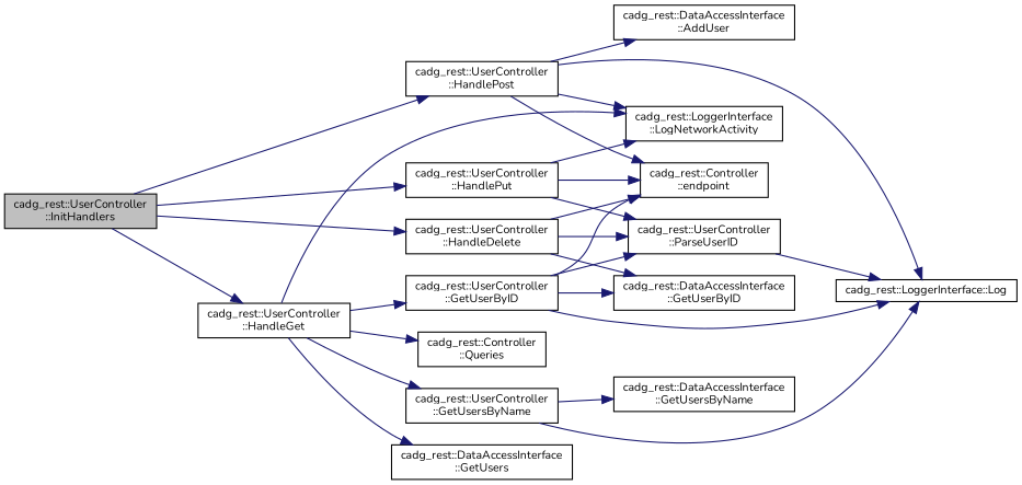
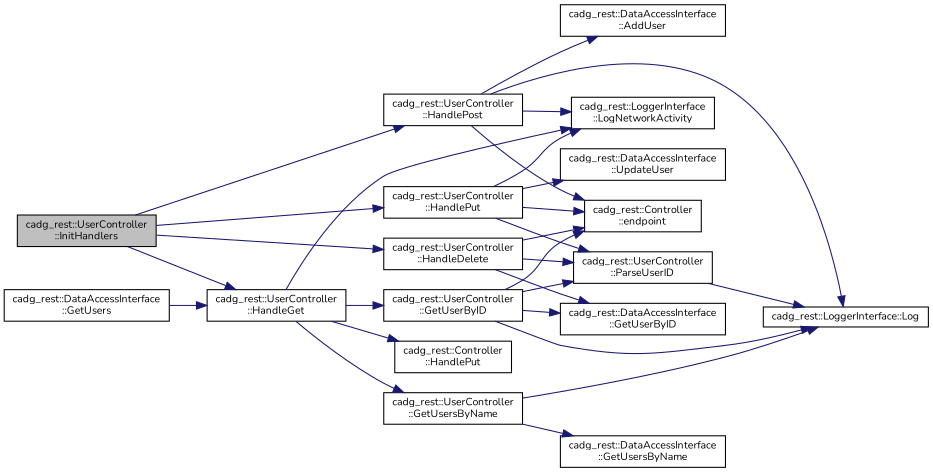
  digraph {
    fontname=Nunito
    rankdir=LR
    node [color=black fillcolor=white fontname=Nunito fontsize=10 shape=record style=filled]
    edge [color=midnightblue fontname=Nunito fontsize=10 labelfontname=Helvetica labelfontsize=10 style=solid]
    n1 [fillcolor=grey75 fontcolor=black height=0.2 label="cadg_rest::UserController\l::InitHandlers" width=0.4]
    n2 [height=0.2 label="cadg_rest::UserController\l::HandleGet" width=0.4]
    n3 [height=0.2 label="cadg_rest::UserController\l::HandlePut" width=0.4]
    n4 [height=0.2 label="cadg_rest::UserController\l::HandlePost" width=0.4]
    n5 [height=0.2 label="cadg_rest::UserController\l::HandleDelete" width=0.4]
    n6 [height=0.2 label="cadg_rest::LoggerInterface\l::LogNetworkActivity" width=0.4]
-   n7 [height=0.2 label="cadg_rest::Controller\l::Queries" width=0.4]
+   n7 [height=0.2 label="cadg_rest::Controller\l::HandlePut" width=0.4]
    n8 [height=0.2 label="cadg_rest::UserController\l::GetUserByID" width=0.4]
    n9 [height=0.2 label="cadg_rest::UserController\l::GetUsersByName" width=0.4]
    n10 [height=0.2 label="cadg_rest::DataAccessInterface\l::GetUsers" width=0.4]
    n11 [height=0.2 label="cadg_rest::Controller\l::endpoint" width=0.4]
    n12 [height=0.2 label="cadg_rest::UserController\l::ParseUserID" width=0.4]
+   n13 [height=0.2 label="cadg_rest::DataAccessInterface\l::UpdateUser" width=0.4]
    n14 [height=0.2 label="cadg_rest::LoggerInterface::Log" width=0.4]
    n15 [height=0.2 label="cadg_rest::DataAccessInterface\l::AddUser" width=0.4]
    n16 [height=0.2 label="cadg_rest::DataAccessInterface\l::GetUserByID" width=0.4]
    n17 [height=0.2 label="cadg_rest::DataAccessInterface\l::GetUsersByName" width=0.4]
    n1 -> n2
    n1 -> n3
    n1 -> n4
    n1 -> n5
    n2 -> n6
    n2 -> n7
    n2 -> n8
    n2 -> n9
-   n2 -> n10
+   n10 -> n2
    n3 -> n6
    n3 -> n11
    n3 -> n12
+   n3 -> n13
    n4 -> n6
    n4 -> n11
    n4 -> n14
    n4 -> n15
    n5 -> n11
    n5 -> n12
    n5 -> n16
    n8 -> n11
    n8 -> n12
    n8 -> n14
    n8 -> n16
    n9 -> n14
    n9 -> n17
    n12 -> n14
  }
